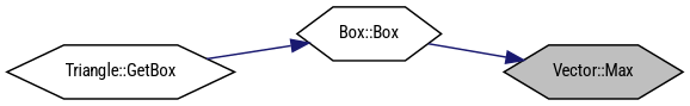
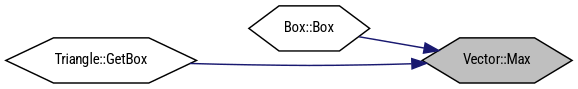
  digraph {
    fontname="Roboto Condensed"
    rankdir=RL
    node [color=black fillcolor=white fontname="Roboto Condensed" fontsize=10 shape=hexagon style=filled]
    edge [color=midnightblue dir=back fontname="Roboto Condensed" fontsize=10 labelfontname=Helvetica labelfontsize=10 style=solid]
    n1 [fillcolor=grey75 fontcolor=black height=0.2 label="Vector::Max" width=0.4]
    n2 [height=0.2 label="Box::Box" width=0.4]
    n3 [height=0.2 label="Triangle::GetBox" width=0.4]
    n1 -> n2
-   n2 -> n3
+   n1 -> n3
  }
